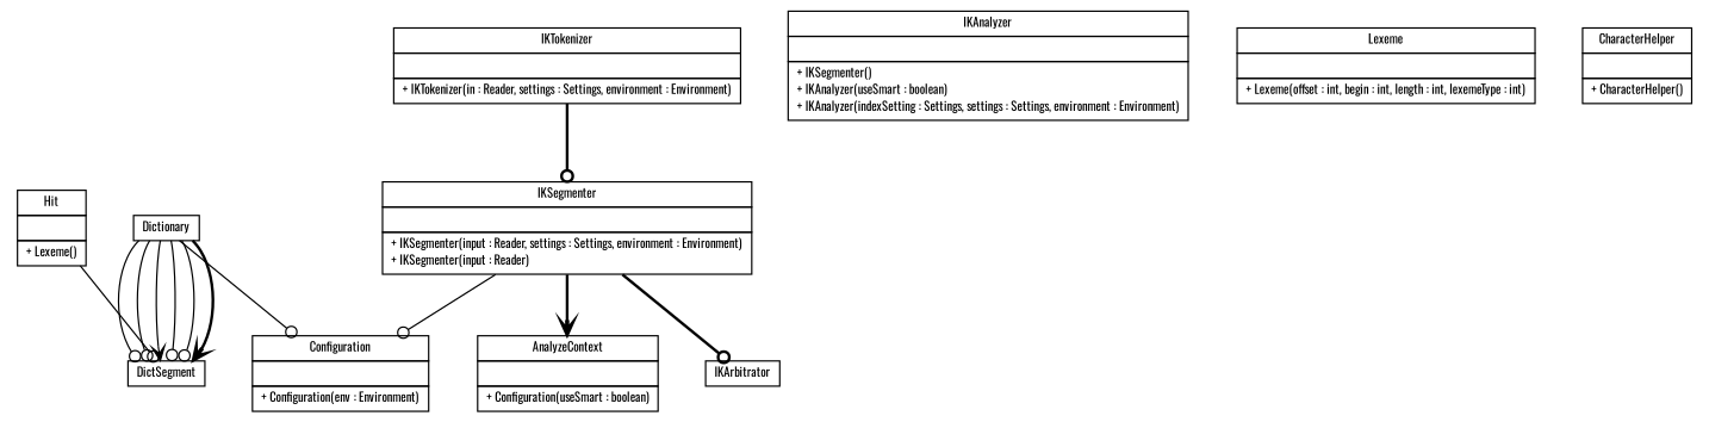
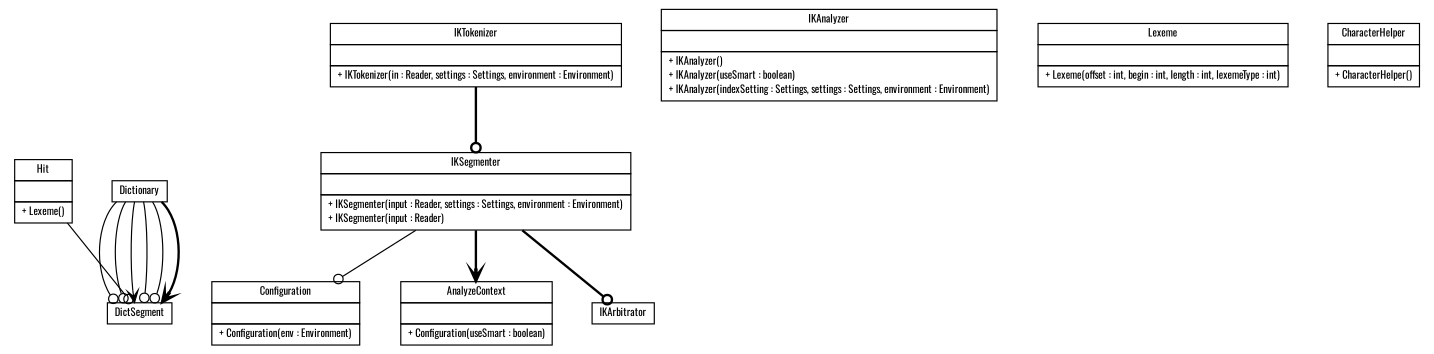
  digraph {
    fontname=Oswald
    node [fontcolor=black fontname=Oswald fontsize=9.0 shape=plaintext]
    edge [arrowhead=odot color=black fontcolor=black fontname=Oswald fontsize=10.0 headport=p labelfontname=Helvetica labelfontsize=10 style=solid tailport=p]
    n1 [label=<<table border="0" cellborder="1" cellspacing="0" cellpadding="2" port="p" href="./IKSegmenter.html"> 		<tr><td><table border="0" cellspacing="0" cellpadding="1"> 			<tr><td> IKSegmenter </td></tr> 		</table></td></tr> 		<tr><td><table border="0" cellspacing="0" cellpadding="1"> 			<tr><td align="left">  </td></tr> 		</table></td></tr> 		<tr><td><table border="0" cellspacing="0" cellpadding="1"> 			<tr><td align="left"> + IKSegmenter(input : Reader, settings : Settings, environment : Environment) </td></tr> 			<tr><td align="left"> + IKSegmenter(input : Reader) </td></tr> 		</table></td></tr> 		</table>>]
    n2 [label=<<table border="0" cellborder="1" cellspacing="0" cellpadding="2" port="p" href="./Configuration.html"> 		<tr><td><table border="0" cellspacing="0" cellpadding="1"> 			<tr><td> Configuration </td></tr> 		</table></td></tr> 		<tr><td><table border="0" cellspacing="0" cellpadding="1"> 			<tr><td align="left">  </td></tr> 		</table></td></tr> 		<tr><td><table border="0" cellspacing="0" cellpadding="1"> 			<tr><td align="left"> + Configuration(env : Environment) </td></tr> 		</table></td></tr> 		</table>>]
    n3 [label=<<table border="0" cellborder="1" cellspacing="0" cellpadding="2" port="p" href="http://java.sun.com/j2se/1.4.2/docs/api/org/wltea/analyzer/core/AnalyzeContext.html"> 		<tr><td><table border="0" cellspacing="0" cellpadding="1"> 			<tr><td> AnalyzeContext </td></tr> 		</table></td></tr> 		<tr><td><table border="0" cellspacing="0" cellpadding="1"> 			<tr><td align="left">  </td></tr> 		</table></td></tr> 		<tr><td><table border="0" cellspacing="0" cellpadding="1"> 			<tr><td align="left"> + Configuration(useSmart : boolean) </td></tr> 		</table></td></tr> 		</table>>]
    n4 [label=<<table border="0" cellborder="1" cellspacing="0" cellpadding="2" port="p" href="http://java.sun.com/j2se/1.4.2/docs/api/org/wltea/analyzer/core/IKArbitrator.html"> 		<tr><td><table border="0" cellspacing="0" cellpadding="1"> 			<tr><td> IKArbitrator </td></tr> 		</table></td></tr> 		</table>>]
-   n5 [label=<<table border="0" cellborder="1" cellspacing="0" cellpadding="2" port="p" href="./IKAnalyzer.html"> 		<tr><td><table border="0" cellspacing="0" cellpadding="1"> 			<tr><td> IKAnalyzer </td></tr> 		</table></td></tr> 		<tr><td><table border="0" cellspacing="0" cellpadding="1"> 			<tr><td align="left">  </td></tr> 		</table></td></tr> 		<tr><td><table border="0" cellspacing="0" cellpadding="1"> 			<tr><td align="left"> + IKSegmenter() </td></tr> 			<tr><td align="left"> + IKAnalyzer(useSmart : boolean) </td></tr> 			<tr><td align="left"> + IKAnalyzer(indexSetting : Settings, settings : Settings, environment : Environment) </td></tr> 		</table></td></tr> 		</table>>]
+   n5 [label=<<table border="0" cellborder="1" cellspacing="0" cellpadding="2" port="p" href="./IKAnalyzer.html"> 		<tr><td><table border="0" cellspacing="0" cellpadding="1"> 			<tr><td> IKAnalyzer </td></tr> 		</table></td></tr> 		<tr><td><table border="0" cellspacing="0" cellpadding="1"> 			<tr><td align="left">  </td></tr> 		</table></td></tr> 		<tr><td><table border="0" cellspacing="0" cellpadding="1"> 			<tr><td align="left"> + IKAnalyzer() </td></tr> 			<tr><td align="left"> + IKAnalyzer(useSmart : boolean) </td></tr> 			<tr><td align="left"> + IKAnalyzer(indexSetting : Settings, settings : Settings, environment : Environment) </td></tr> 		</table></td></tr> 		</table>>]
    n6 [label=<<table border="0" cellborder="1" cellspacing="0" cellpadding="2" port="p" href="./Lexeme.html"> 		<tr><td><table border="0" cellspacing="0" cellpadding="1"> 			<tr><td> Lexeme </td></tr> 		</table></td></tr> 		<tr><td><table border="0" cellspacing="0" cellpadding="1"> 			<tr><td align="left">  </td></tr> 		</table></td></tr> 		<tr><td><table border="0" cellspacing="0" cellpadding="1"> 			<tr><td align="left"> + Lexeme(offset : int, begin : int, length : int, lexemeType : int) </td></tr> 		</table></td></tr> 		</table>>]
    n7 [label=<<table border="0" cellborder="1" cellspacing="0" cellpadding="2" port="p" href="./Dictionary.html"> 		<tr><td><table border="0" cellspacing="0" cellpadding="1"> 			<tr><td> Dictionary </td></tr> 		</table></td></tr> 		</table>>]
    n8 [label=<<table border="0" cellborder="1" cellspacing="0" cellpadding="2" port="p" href="http://java.sun.com/j2se/1.4.2/docs/api/org/wltea/analyzer/core/DictSegment.html"> 		<tr><td><table border="0" cellspacing="0" cellpadding="1"> 			<tr><td> DictSegment </td></tr> 		</table></td></tr> 		</table>>]
    n9 [label=<<table border="0" cellborder="1" cellspacing="0" cellpadding="2" port="p" href="./CharacterHelper.html"> 		<tr><td><table border="0" cellspacing="0" cellpadding="1"> 			<tr><td> CharacterHelper </td></tr> 		</table></td></tr> 		<tr><td><table border="0" cellspacing="0" cellpadding="1"> 			<tr><td align="left">  </td></tr> 		</table></td></tr> 		<tr><td><table border="0" cellspacing="0" cellpadding="1"> 			<tr><td align="left"> + CharacterHelper() </td></tr> 		</table></td></tr> 		</table>>]
    n10 [label=<<table border="0" cellborder="1" cellspacing="0" cellpadding="2" port="p" href="./Hit.html"> 		<tr><td><table border="0" cellspacing="0" cellpadding="1"> 			<tr><td> Hit </td></tr> 		</table></td></tr> 		<tr><td><table border="0" cellspacing="0" cellpadding="1"> 			<tr><td align="left">  </td></tr> 		</table></td></tr> 		<tr><td><table border="0" cellspacing="0" cellpadding="1"> 			<tr><td align="left"> + Lexeme() </td></tr> 		</table></td></tr> 		</table>>]
    n11 [label=<<table border="0" cellborder="1" cellspacing="0" cellpadding="2" port="p" href="./IKTokenizer.html"> 		<tr><td><table border="0" cellspacing="0" cellpadding="1"> 			<tr><td> IKTokenizer </td></tr> 		</table></td></tr> 		<tr><td><table border="0" cellspacing="0" cellpadding="1"> 			<tr><td align="left">  </td></tr> 		</table></td></tr> 		<tr><td><table border="0" cellspacing="0" cellpadding="1"> 			<tr><td align="left"> + IKTokenizer(in : Reader, settings : Settings, environment : Environment) </td></tr> 		</table></td></tr> 		</table>>]
    n1 -> n2
    n1 -> n3 [arrowhead=vee style=bold]
    n1 -> n4 [style=bold]
-   n7 -> n2
    n7 -> n8
    n7 -> n8
    n7 -> n8 [arrowhead=vee]
    n7 -> n8
    n7 -> n8
    n7 -> n8 [arrowhead=vee style=bold]
    n10 -> n8
    n11 -> n1 [style=bold]
  }
